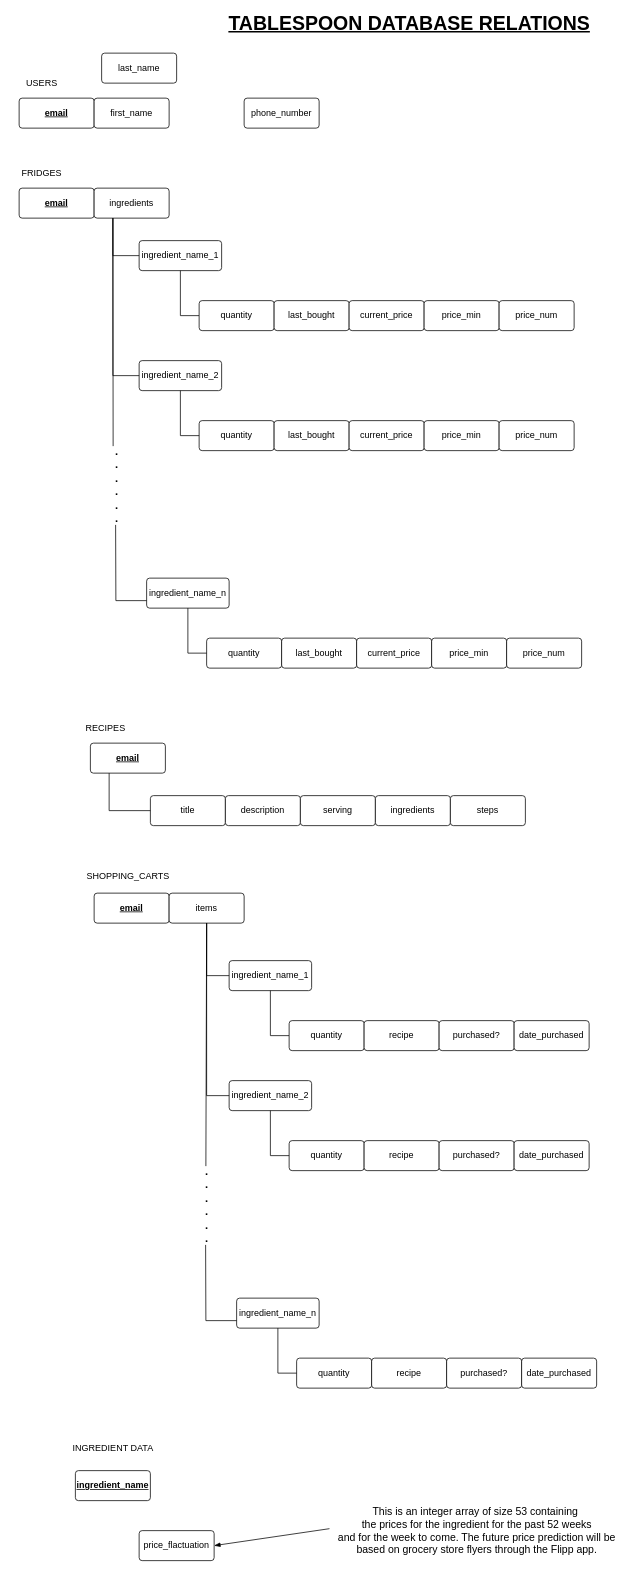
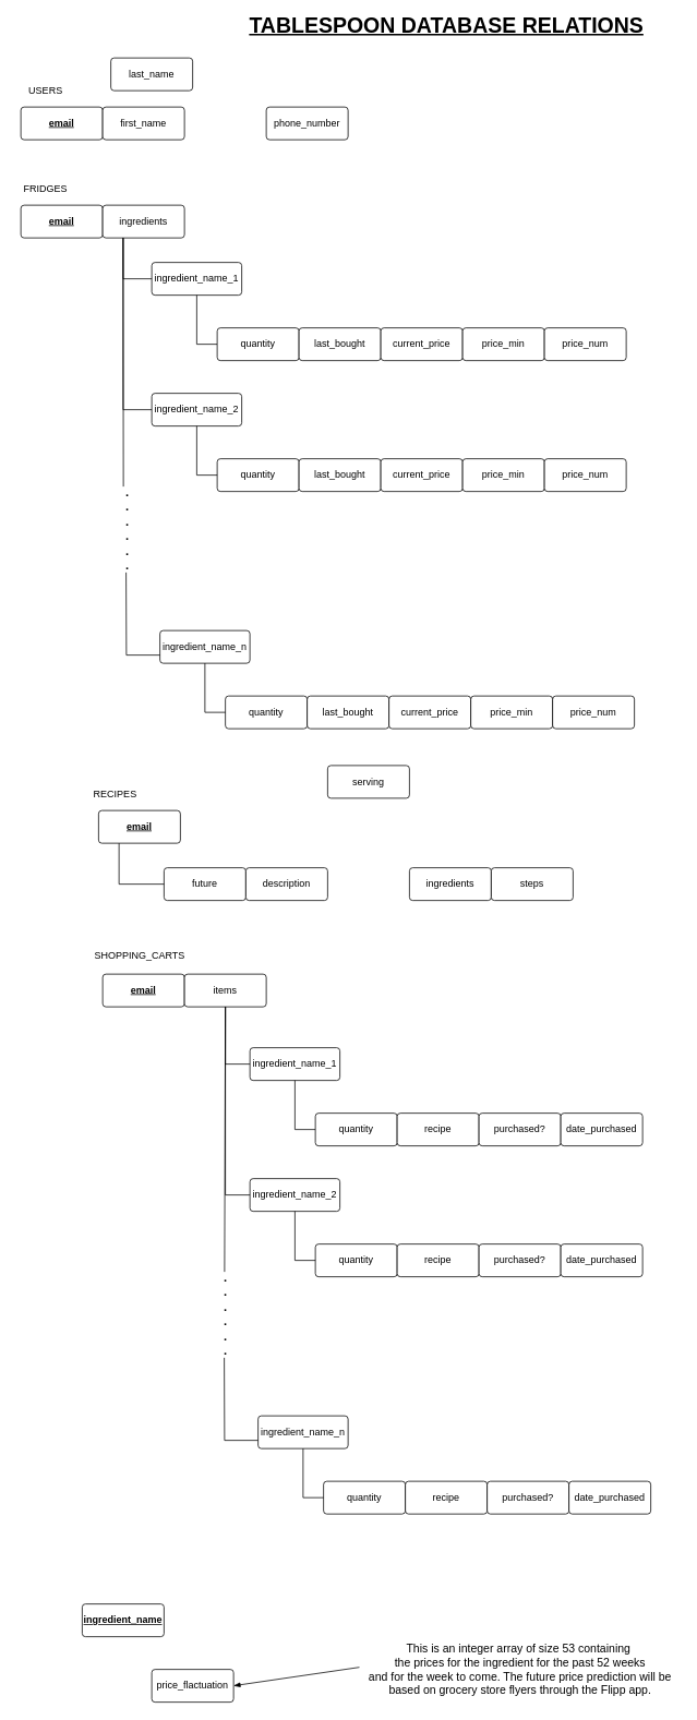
  <mxCell id="0" />
  <mxCell id="1" parent="0" />
  <mxCell id="2" value="USERS&lt;br&gt;" style="text;html=1;align=center;verticalAlign=middle;resizable=0;points=[];autosize=1;" vertex="1" parent="1"><mxGeometry x="25" y="100" width="60" height="20" as="geometry" /></mxCell>
  <mxCell id="3" value="&lt;b&gt;&lt;u&gt;email&lt;/u&gt;&lt;/b&gt;" style="rounded=1;arcSize=10;whiteSpace=wrap;html=1;align=center;" vertex="1" parent="1"><mxGeometry x="25" y="130" width="100" height="40" as="geometry" /></mxCell>
  <mxCell id="4" value="first_name" style="rounded=1;arcSize=10;whiteSpace=wrap;html=1;align=center;" vertex="1" parent="1"><mxGeometry x="125" y="130" width="100" height="40" as="geometry" /></mxCell>
  <mxCell id="5" value="last_name" style="rounded=1;arcSize=10;whiteSpace=wrap;html=1;align=center;" vertex="1" parent="1"><mxGeometry x="135" y="70" width="100" height="40" as="geometry" /></mxCell>
  <mxCell id="6" value="phone_number" style="rounded=1;arcSize=10;whiteSpace=wrap;html=1;align=center;" vertex="1" parent="1"><mxGeometry x="325" y="130" width="100" height="40" as="geometry" /></mxCell>
  <mxCell id="7" value="FRIDGES" style="text;html=1;align=center;verticalAlign=middle;resizable=0;points=[];autosize=1;" vertex="1" parent="1"><mxGeometry x="20" y="220" width="70" height="20" as="geometry" /></mxCell>
  <mxCell id="8" value="&lt;b&gt;&lt;u&gt;email&lt;/u&gt;&lt;/b&gt;" style="rounded=1;arcSize=10;whiteSpace=wrap;html=1;align=center;" vertex="1" parent="1"><mxGeometry x="25" y="250" width="100" height="40" as="geometry" /></mxCell>
  <mxCell id="9" value="ingredients" style="rounded=1;arcSize=10;whiteSpace=wrap;html=1;align=center;" vertex="1" parent="1"><mxGeometry x="125" y="250" width="100" height="40" as="geometry" /></mxCell>
  <mxCell id="10" value="ingredient_name_1" style="rounded=1;arcSize=10;whiteSpace=wrap;html=1;align=center;" vertex="1" parent="1"><mxGeometry x="185" y="320" width="110" height="40" as="geometry" /></mxCell>
  <mxCell id="11" value="" style="endArrow=none;html=1;rounded=0;exitX=0.25;exitY=1;exitDx=0;exitDy=0;entryX=0;entryY=0.5;entryDx=0;entryDy=0;" edge="1" parent="1" source="9" target="10"><mxGeometry relative="1" as="geometry"><mxPoint x="75" y="380" as="sourcePoint" /><mxPoint x="235" y="380" as="targetPoint" /><Array as="points"><mxPoint x="150" y="340" /></Array></mxGeometry></mxCell>
  <mxCell id="12" value="" style="endArrow=none;html=1;rounded=0;exitX=0.5;exitY=1;exitDx=0;exitDy=0;entryX=0;entryY=0.5;entryDx=0;entryDy=0;" edge="1" parent="1" source="10" target="13"><mxGeometry relative="1" as="geometry"><mxPoint x="335" y="420" as="sourcePoint" /><mxPoint x="235" y="410" as="targetPoint" /><Array as="points"><mxPoint x="240" y="420" /></Array></mxGeometry></mxCell>
  <mxCell id="13" value="quantity" style="rounded=1;arcSize=10;whiteSpace=wrap;html=1;align=center;" vertex="1" parent="1"><mxGeometry x="265" y="400" width="100" height="40" as="geometry" /></mxCell>
  <mxCell id="14" value="last_bought" style="rounded=1;arcSize=10;whiteSpace=wrap;html=1;align=center;" vertex="1" parent="1"><mxGeometry x="365" y="400" width="100" height="40" as="geometry" /></mxCell>
  <mxCell id="15" value="current_price" style="rounded=1;arcSize=10;whiteSpace=wrap;html=1;align=center;" vertex="1" parent="1"><mxGeometry x="465" y="400" width="100" height="40" as="geometry" /></mxCell>
  <mxCell id="16" value="price_min" style="rounded=1;arcSize=10;whiteSpace=wrap;html=1;align=center;" vertex="1" parent="1"><mxGeometry x="565" y="400" width="100" height="40" as="geometry" /></mxCell>
  <mxCell id="17" value="price_num" style="rounded=1;arcSize=10;whiteSpace=wrap;html=1;align=center;" vertex="1" parent="1"><mxGeometry x="665" y="400" width="100" height="40" as="geometry" /></mxCell>
  <mxCell id="18" value="ingredient_name_2" style="rounded=1;arcSize=10;whiteSpace=wrap;html=1;align=center;" vertex="1" parent="1"><mxGeometry x="185" y="480" width="110" height="40" as="geometry" /></mxCell>
  <mxCell id="19" value="quantity" style="rounded=1;arcSize=10;whiteSpace=wrap;html=1;align=center;" vertex="1" parent="1"><mxGeometry x="265" y="560" width="100" height="40" as="geometry" /></mxCell>
  <mxCell id="20" value="last_bought" style="rounded=1;arcSize=10;whiteSpace=wrap;html=1;align=center;" vertex="1" parent="1"><mxGeometry x="365" y="560" width="100" height="40" as="geometry" /></mxCell>
  <mxCell id="21" value="current_price" style="rounded=1;arcSize=10;whiteSpace=wrap;html=1;align=center;" vertex="1" parent="1"><mxGeometry x="465" y="560" width="100" height="40" as="geometry" /></mxCell>
  <mxCell id="22" value="price_min" style="rounded=1;arcSize=10;whiteSpace=wrap;html=1;align=center;" vertex="1" parent="1"><mxGeometry x="565" y="560" width="100" height="40" as="geometry" /></mxCell>
  <mxCell id="23" value="price_num" style="rounded=1;arcSize=10;whiteSpace=wrap;html=1;align=center;" vertex="1" parent="1"><mxGeometry x="665" y="560" width="100" height="40" as="geometry" /></mxCell>
  <mxCell id="24" value="" style="endArrow=none;html=1;rounded=0;exitX=0.5;exitY=1;exitDx=0;exitDy=0;entryX=0;entryY=0.5;entryDx=0;entryDy=0;" edge="1" parent="1" source="18" target="19"><mxGeometry relative="1" as="geometry"><mxPoint x="205" y="520" as="sourcePoint" /><mxPoint x="257.5" y="580" as="targetPoint" /><Array as="points"><mxPoint x="240" y="580" /></Array></mxGeometry></mxCell>
  <mxCell id="25" value="" style="endArrow=none;html=1;rounded=0;exitX=0.25;exitY=1;exitDx=0;exitDy=0;entryX=0;entryY=0.5;entryDx=0;entryDy=0;" edge="1" parent="1" source="9" target="18"><mxGeometry relative="1" as="geometry"><mxPoint x="145" y="340" as="sourcePoint" /><mxPoint x="185" y="600" as="targetPoint" /><Array as="points"><mxPoint x="150" y="500" /></Array></mxGeometry></mxCell>
  <mxCell id="26" value="ingredient_name_n" style="rounded=1;arcSize=10;whiteSpace=wrap;html=1;align=center;" vertex="1" parent="1"><mxGeometry x="195" y="770" width="110" height="40" as="geometry" /></mxCell>
  <mxCell id="27" value="quantity" style="rounded=1;arcSize=10;whiteSpace=wrap;html=1;align=center;" vertex="1" parent="1"><mxGeometry x="275" y="850" width="100" height="40" as="geometry" /></mxCell>
  <mxCell id="28" value="last_bought" style="rounded=1;arcSize=10;whiteSpace=wrap;html=1;align=center;" vertex="1" parent="1"><mxGeometry x="375" y="850" width="100" height="40" as="geometry" /></mxCell>
  <mxCell id="29" value="current_price" style="rounded=1;arcSize=10;whiteSpace=wrap;html=1;align=center;" vertex="1" parent="1"><mxGeometry x="475" y="850" width="100" height="40" as="geometry" /></mxCell>
  <mxCell id="30" value="price_min" style="rounded=1;arcSize=10;whiteSpace=wrap;html=1;align=center;" vertex="1" parent="1"><mxGeometry x="575" y="850" width="100" height="40" as="geometry" /></mxCell>
  <mxCell id="31" value="price_num" style="rounded=1;arcSize=10;whiteSpace=wrap;html=1;align=center;" vertex="1" parent="1"><mxGeometry x="675" y="850" width="100" height="40" as="geometry" /></mxCell>
  <mxCell id="32" value="" style="endArrow=none;html=1;rounded=0;exitX=0.5;exitY=1;exitDx=0;exitDy=0;entryX=0;entryY=0.5;entryDx=0;entryDy=0;" edge="1" parent="1" source="26" target="27"><mxGeometry relative="1" as="geometry"><mxPoint x="215" y="810" as="sourcePoint" /><mxPoint x="267.5" y="870" as="targetPoint" /><Array as="points"><mxPoint x="250" y="870" /></Array></mxGeometry></mxCell>
  <mxCell id="33" value="" style="endArrow=none;html=1;rounded=0;exitX=0.25;exitY=1;exitDx=0;exitDy=0;entryX=0.267;entryY=-0.01;entryDx=0;entryDy=0;entryPerimeter=0;" edge="1" parent="1" source="9" target="34"><mxGeometry relative="1" as="geometry"><mxPoint x="135" y="300" as="sourcePoint" /><mxPoint x="150" y="600" as="targetPoint" /><Array as="points" /></mxGeometry></mxCell>
  <mxCell id="34" value="&lt;font style=&quot;font-size: 15px&quot;&gt;&lt;b&gt;.&lt;br&gt;.&lt;br&gt;.&lt;br&gt;.&lt;br&gt;.&lt;br&gt;.&lt;/b&gt;&lt;/font&gt;" style="text;html=1;align=center;verticalAlign=middle;resizable=0;points=[];autosize=1;" vertex="1" parent="1"><mxGeometry x="145" y="595" width="20" height="100" as="geometry" /></mxCell>
  <mxCell id="35" value="" style="endArrow=none;html=1;rounded=0;exitX=0.433;exitY=1.04;exitDx=0;exitDy=0;exitPerimeter=0;entryX=0;entryY=0.75;entryDx=0;entryDy=0;" edge="1" parent="1" source="34" target="26"><mxGeometry relative="1" as="geometry"><mxPoint y="880" as="sourcePoint" x="-15" /><mxPoint x="145" y="880" as="targetPoint" /><Array as="points"><mxPoint x="154" y="800" /></Array></mxGeometry></mxCell>
  <mxCell id="36" value="RECIPES" style="text;html=1;align=center;verticalAlign=middle;resizable=0;points=[];autosize=1;" vertex="1" parent="1"><mxGeometry x="105" y="960" width="70" height="20" as="geometry" /></mxCell>
- <mxCell id="37" value="title" style="rounded=1;arcSize=10;whiteSpace=wrap;html=1;align=center;" vertex="1" parent="1"><mxGeometry x="200" y="1060" width="100" height="40" as="geometry" /></mxCell>
+ <mxCell id="37" value="future" style="rounded=1;arcSize=10;whiteSpace=wrap;html=1;align=center;" vertex="1" parent="1"><mxGeometry x="200" y="1060" width="100" height="40" as="geometry" /></mxCell>
  <mxCell id="38" value="description" style="rounded=1;arcSize=10;whiteSpace=wrap;html=1;align=center;" vertex="1" parent="1"><mxGeometry x="300" y="1060" width="100" height="40" as="geometry" /></mxCell>
- <mxCell id="39" value="serving" style="rounded=1;arcSize=10;whiteSpace=wrap;html=1;align=center;" vertex="1" parent="1"><mxGeometry x="400" y="1060" width="100" height="40" as="geometry" /></mxCell>
+ <mxCell id="39" value="serving" style="rounded=1;arcSize=10;whiteSpace=wrap;html=1;align=center;" vertex="1" parent="1"><mxGeometry x="400" y="935" width="100" height="40" as="geometry" /></mxCell>
  <mxCell id="40" value="ingredients" style="rounded=1;arcSize=10;whiteSpace=wrap;html=1;align=center;" vertex="1" parent="1"><mxGeometry x="500" y="1060" width="100" height="40" as="geometry" /></mxCell>
  <mxCell id="41" value="steps" style="rounded=1;arcSize=10;whiteSpace=wrap;html=1;align=center;" vertex="1" parent="1"><mxGeometry x="600" y="1060" width="100" height="40" as="geometry" /></mxCell>
  <mxCell id="42" value="&lt;b&gt;&lt;u&gt;email&lt;/u&gt;&lt;/b&gt;" style="rounded=1;arcSize=10;whiteSpace=wrap;html=1;align=center;" vertex="1" parent="1"><mxGeometry x="120" y="990" width="100" height="40" as="geometry" /></mxCell>
  <mxCell id="43" value="" style="endArrow=none;html=1;rounded=0;exitX=0.25;exitY=1;exitDx=0;exitDy=0;entryX=0;entryY=0.5;entryDx=0;entryDy=0;" edge="1" parent="1" source="42" target="37"><mxGeometry relative="1" as="geometry"><mxPoint x="90" y="1180" as="sourcePoint" /><mxPoint x="250" y="1180" as="targetPoint" /><Array as="points"><mxPoint x="145" y="1080" /></Array></mxGeometry></mxCell>
  <mxCell id="44" value="SHOPPING_CARTS" style="text;html=1;align=center;verticalAlign=middle;resizable=0;points=[];autosize=1;" vertex="1" parent="1"><mxGeometry x="105" y="1158" width="130" height="20" as="geometry" /></mxCell>
  <mxCell id="45" value="&lt;b&gt;&lt;u&gt;email&lt;/u&gt;&lt;/b&gt;" style="rounded=1;arcSize=10;whiteSpace=wrap;html=1;align=center;" vertex="1" parent="1"><mxGeometry x="125" y="1190" width="100" height="40" as="geometry" /></mxCell>
  <mxCell id="46" value="items" style="rounded=1;arcSize=10;whiteSpace=wrap;html=1;align=center;strokeColor=#000000;" vertex="1" parent="1"><mxGeometry x="225" y="1190" width="100" height="40" as="geometry" /></mxCell>
  <mxCell id="47" value="ingredient_name_1" style="rounded=1;arcSize=10;whiteSpace=wrap;html=1;align=center;" vertex="1" parent="1"><mxGeometry x="305" y="1280" width="110" height="40" as="geometry" /></mxCell>
  <mxCell id="48" value="" style="endArrow=none;html=1;rounded=0;exitX=0.5;exitY=1;exitDx=0;exitDy=0;entryX=0;entryY=0.5;entryDx=0;entryDy=0;" edge="1" parent="1" source="47" target="49"><mxGeometry relative="1" as="geometry"><mxPoint x="455" y="1380" as="sourcePoint" /><mxPoint x="355" y="1370" as="targetPoint" /><Array as="points"><mxPoint x="360" y="1380" /></Array></mxGeometry></mxCell>
  <mxCell id="49" value="quantity" style="rounded=1;arcSize=10;whiteSpace=wrap;html=1;align=center;" vertex="1" parent="1"><mxGeometry x="385" y="1360" width="100" height="40" as="geometry" /></mxCell>
  <mxCell id="50" value="recipe" style="rounded=1;arcSize=10;whiteSpace=wrap;html=1;align=center;" vertex="1" parent="1"><mxGeometry x="485" y="1360" width="100" height="40" as="geometry" /></mxCell>
  <mxCell id="51" value="ingredient_name_2" style="rounded=1;arcSize=10;whiteSpace=wrap;html=1;align=center;" vertex="1" parent="1"><mxGeometry x="305" y="1440" width="110" height="40" as="geometry" /></mxCell>
  <mxCell id="52" value="quantity" style="rounded=1;arcSize=10;whiteSpace=wrap;html=1;align=center;" vertex="1" parent="1"><mxGeometry x="385" y="1520" width="100" height="40" as="geometry" /></mxCell>
  <mxCell id="53" value="recipe" style="rounded=1;arcSize=10;whiteSpace=wrap;html=1;align=center;" vertex="1" parent="1"><mxGeometry x="485" y="1520" width="100" height="40" as="geometry" /></mxCell>
  <mxCell id="54" value="" style="endArrow=none;html=1;rounded=0;exitX=0.5;exitY=1;exitDx=0;exitDy=0;entryX=0;entryY=0.5;entryDx=0;entryDy=0;" edge="1" parent="1" source="51" target="52"><mxGeometry relative="1" as="geometry"><mxPoint x="325" y="1480" as="sourcePoint" /><mxPoint x="377.5" y="1540" as="targetPoint" /><Array as="points"><mxPoint x="360" y="1540" /></Array></mxGeometry></mxCell>
  <mxCell id="55" value="ingredient_name_n" style="rounded=1;arcSize=10;whiteSpace=wrap;html=1;align=center;" vertex="1" parent="1"><mxGeometry x="315" y="1730" width="110" height="40" as="geometry" /></mxCell>
  <mxCell id="56" value="quantity" style="rounded=1;arcSize=10;whiteSpace=wrap;html=1;align=center;" vertex="1" parent="1"><mxGeometry x="395" y="1810" width="100" height="40" as="geometry" /></mxCell>
  <mxCell id="57" value="recipe" style="rounded=1;arcSize=10;whiteSpace=wrap;html=1;align=center;" vertex="1" parent="1"><mxGeometry x="495" y="1810" width="100" height="40" as="geometry" /></mxCell>
  <mxCell id="58" value="" style="endArrow=none;html=1;rounded=0;exitX=0.5;exitY=1;exitDx=0;exitDy=0;entryX=0;entryY=0.5;entryDx=0;entryDy=0;" edge="1" parent="1" source="55" target="56"><mxGeometry relative="1" as="geometry"><mxPoint x="335" y="1770" as="sourcePoint" /><mxPoint x="387.5" y="1830" as="targetPoint" /><Array as="points"><mxPoint x="370" y="1830" /></Array></mxGeometry></mxCell>
  <mxCell id="59" value="&lt;font style=&quot;font-size: 15px&quot;&gt;&lt;b&gt;.&lt;br&gt;.&lt;br&gt;.&lt;br&gt;.&lt;br&gt;.&lt;br&gt;.&lt;/b&gt;&lt;/font&gt;" style="text;html=1;align=center;verticalAlign=middle;resizable=0;points=[];autosize=1;" vertex="1" parent="1"><mxGeometry x="265" y="1555" width="20" height="100" as="geometry" /></mxCell>
  <mxCell id="60" value="" style="endArrow=none;html=1;rounded=0;exitX=0.433;exitY=1.04;exitDx=0;exitDy=0;exitPerimeter=0;entryX=0;entryY=0.75;entryDx=0;entryDy=0;" edge="1" parent="1" source="59" target="55"><mxGeometry relative="1" as="geometry"><mxPoint x="105" y="1840" as="sourcePoint" /><mxPoint x="265" y="1840" as="targetPoint" /><Array as="points"><mxPoint x="274" y="1760" /></Array></mxGeometry></mxCell>
  <mxCell id="61" value="" style="endArrow=none;html=1;rounded=0;exitX=0.5;exitY=1;exitDx=0;exitDy=0;" edge="1" parent="1" source="46"><mxGeometry relative="1" as="geometry"><mxPoint x="25" y="1430" as="sourcePoint" /><mxPoint x="274" y="1554" as="targetPoint" /></mxGeometry></mxCell>
  <mxCell id="62" value="" style="endArrow=none;html=1;rounded=0;exitX=0.5;exitY=1;exitDx=0;exitDy=0;entryX=0;entryY=0.5;entryDx=0;entryDy=0;" edge="1" parent="1" source="46" target="47"><mxGeometry relative="1" as="geometry"><mxPoint x="145" y="1350" as="sourcePoint" /><mxPoint x="305" y="1350" as="targetPoint" /><Array as="points"><mxPoint x="275" y="1300" /></Array></mxGeometry></mxCell>
  <mxCell id="63" value="" style="endArrow=none;html=1;rounded=0;exitX=0.5;exitY=1;exitDx=0;exitDy=0;entryX=0;entryY=0.5;entryDx=0;entryDy=0;" edge="1" parent="1" source="46" target="51"><mxGeometry relative="1" as="geometry"><mxPoint x="95" y="1450" as="sourcePoint" /><mxPoint x="255" y="1450" as="targetPoint" /><Array as="points"><mxPoint x="275" y="1460" /></Array></mxGeometry></mxCell>
  <mxCell id="64" value="&lt;font style=&quot;font-size: 26px&quot;&gt;&lt;b&gt;&lt;u&gt;TABLESPOON DATABASE RELATIONS&lt;/u&gt;&lt;/b&gt;&lt;/font&gt;" style="text;html=1;align=center;verticalAlign=middle;resizable=0;points=[];autosize=1;" vertex="1" parent="1"><mxGeometry x="295" y="20" width="500" height="20" as="geometry" /></mxCell>
  <mxCell id="65" value="purchased?" style="rounded=1;arcSize=10;whiteSpace=wrap;html=1;align=center;strokeColor=#000000;" vertex="1" parent="1"><mxGeometry x="585" y="1360" width="100" height="40" as="geometry" /></mxCell>
  <mxCell id="66" value="date_purchased" style="rounded=1;arcSize=10;whiteSpace=wrap;html=1;align=center;strokeColor=#000000;" vertex="1" parent="1"><mxGeometry x="685" y="1360" width="100" height="40" as="geometry" /></mxCell>
  <mxCell id="67" value="purchased?" style="rounded=1;arcSize=10;whiteSpace=wrap;html=1;align=center;strokeColor=#000000;" vertex="1" parent="1"><mxGeometry x="585" y="1520" width="100" height="40" as="geometry" /></mxCell>
  <mxCell id="68" value="date_purchased" style="rounded=1;arcSize=10;whiteSpace=wrap;html=1;align=center;strokeColor=#000000;" vertex="1" parent="1"><mxGeometry x="685" y="1520" width="100" height="40" as="geometry" /></mxCell>
  <mxCell id="69" value="purchased?" style="rounded=1;arcSize=10;whiteSpace=wrap;html=1;align=center;strokeColor=#000000;" vertex="1" parent="1"><mxGeometry x="595" y="1810" width="100" height="40" as="geometry" /></mxCell>
  <mxCell id="70" value="date_purchased" style="rounded=1;arcSize=10;whiteSpace=wrap;html=1;align=center;strokeColor=#000000;" vertex="1" parent="1"><mxGeometry x="695" y="1810" width="100" height="40" as="geometry" /></mxCell>
- <mxCell id="71" value="INGREDIENT DATA" style="text;html=1;align=center;verticalAlign=middle;resizable=0;points=[];autosize=1;" vertex="1" parent="1"><mxGeometry x="90" y="1920" width="120" height="20" as="geometry" /></mxCell>
  <mxCell id="72" value="&lt;b&gt;&lt;u&gt;ingredient_name&lt;/u&gt;&lt;/b&gt;" style="rounded=1;arcSize=10;whiteSpace=wrap;html=1;align=center;strokeColor=#000000;" vertex="1" parent="1"><mxGeometry x="100" y="1960" width="100" height="40" as="geometry" /></mxCell>
  <mxCell id="73" value="price_flactuation" style="rounded=1;arcSize=10;whiteSpace=wrap;html=1;align=center;strokeColor=#000000;" vertex="1" parent="1"><mxGeometry x="185" y="2040" width="100" height="40" as="geometry" /></mxCell>
  <mxCell id="74" value="&lt;font style=&quot;font-size: 14px&quot;&gt;This is an integer array of size 53 containing&amp;nbsp;&lt;br&gt;the prices for the ingredient for the past 52 weeks&lt;br&gt;and for the week to come. The future price prediction will be &lt;br&gt;based on grocery store flyers through the Flipp app.&lt;/font&gt;" style="text;html=1;align=center;verticalAlign=middle;resizable=0;points=[];autosize=1;" vertex="1" parent="1"><mxGeometry x="440" y="2005" width="390" height="70" as="geometry" /></mxCell>
  <mxCell id="75" value="" style="endArrow=none;html=1;rounded=0;exitX=1;exitY=0.5;exitDx=0;exitDy=0;entryX=-0.003;entryY=0.463;entryDx=0;entryDy=0;entryPerimeter=0;startArrow=blockThin;startFill=1;" edge="1" parent="1" source="73" target="74"><mxGeometry relative="1" as="geometry"><mxPoint x="315" y="2150" as="sourcePoint" /><mxPoint x="475" y="2150" as="targetPoint" /></mxGeometry></mxCell>
